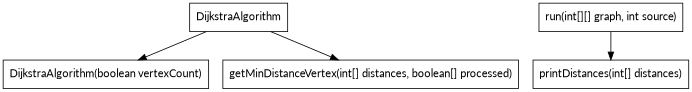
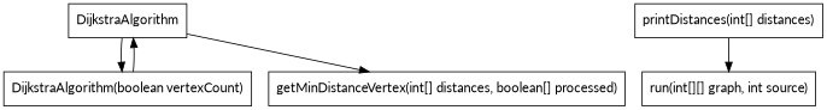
  digraph {
    fontname=Lato
    rankdir=TB
    node [fontname=Lato shape=box]
    edge [fontname=Lato]
    n1 [label=DijkstraAlgorithm]
    n2 [label="DijkstraAlgorithm(boolean vertexCount)"]
    n3 [label="getMinDistanceVertex(int[] distances, boolean[] processed)"]
    n4 [label="run(int[][] graph, int source)"]
    n5 [label="printDistances(int[] distances)"]
    n1 -> n2
    n1 -> n3
-   n4 -> n5
+   n2 -> n1
+   n5 -> n4
  }
